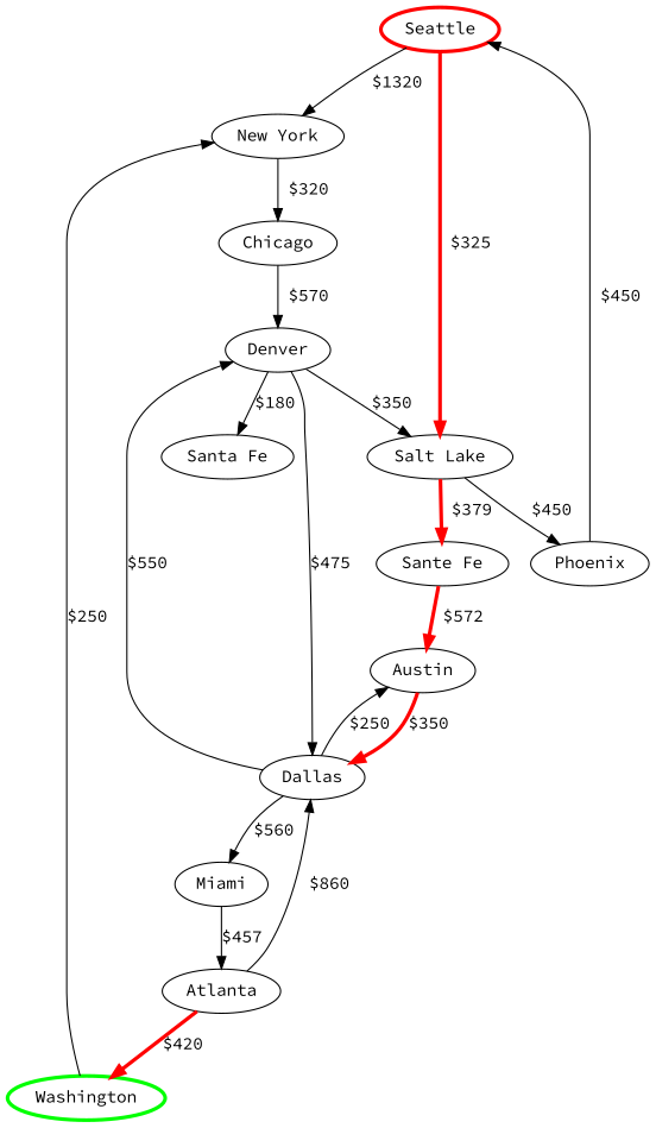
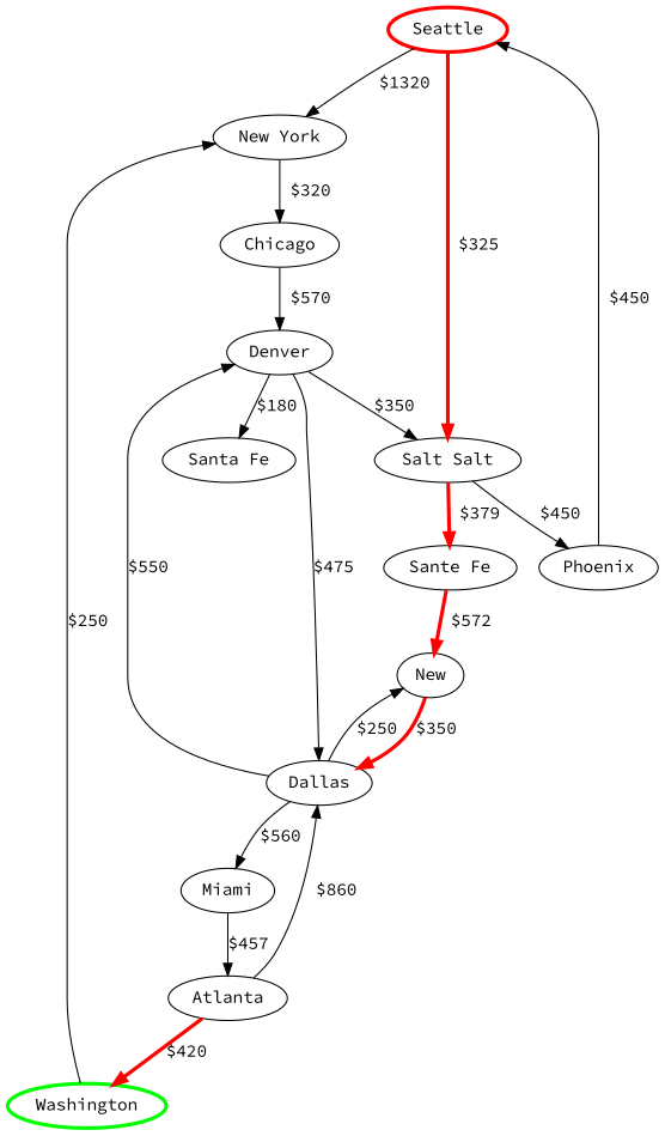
  digraph {
    fontname="Source Code Pro"
    node [fontname="Source Code Pro"]
    edge [fontname="Source Code Pro"]
    n1 [color=red label=Seattle penwidth=3.0 shape=ellipse]
    "New York"
-   "Salt Lake"
+   "Salt Lake" [label="Salt Salt"]
    Chicago
    Phoenix
    "Sante Fe"
    n7 [color=green label=Washington penwidth=3.0 shape=ellipse]
    Denver
-   Austin
+   Austin [label=New]
    Dallas
    Miami
    "Santa Fe"
    Atlanta
    n1 -> "New York" [label=" $1320"]
    n1 -> "Salt Lake" [color=red label=" $325" penwidth=3.0]
    "New York" -> Chicago [label=" $320"]
    "Salt Lake" -> Phoenix [label=" $450"]
    "Salt Lake" -> "Sante Fe" [color=red label=" $379" penwidth=3.0]
    Chicago -> Denver [label=" $570"]
    Phoenix -> n1 [label=" $450"]
    "Sante Fe" -> Austin [color=red label=" $572" penwidth=3.0]
    n7 -> "New York" [label="$250"]
    Denver -> "Salt Lake" [label="$350"]
    Denver -> Dallas [label="$475"]
    Denver -> "Santa Fe" [label="$180"]
    Austin -> Dallas [color=red label="$350" penwidth=3.0]
    Dallas -> Denver [label="$550"]
    Dallas -> Austin [label="$250"]
    Dallas -> Miami [label="$560"]
    Miami -> Atlanta [label="$457"]
    Atlanta -> n7 [color=red label="$420" penwidth=3.0]
    Atlanta -> Dallas [label=" $860"]
  }
